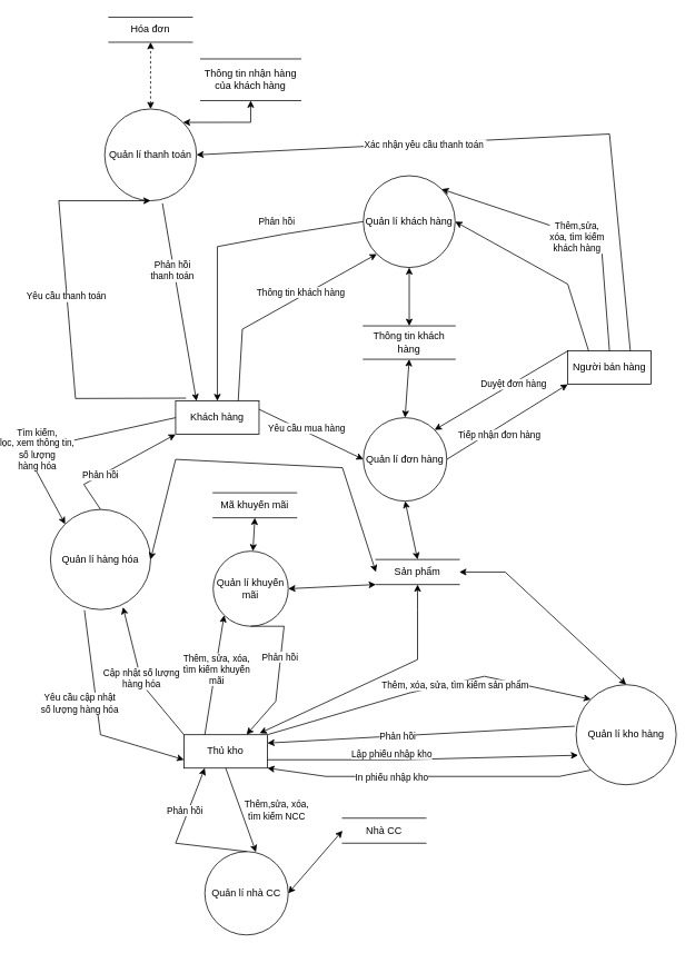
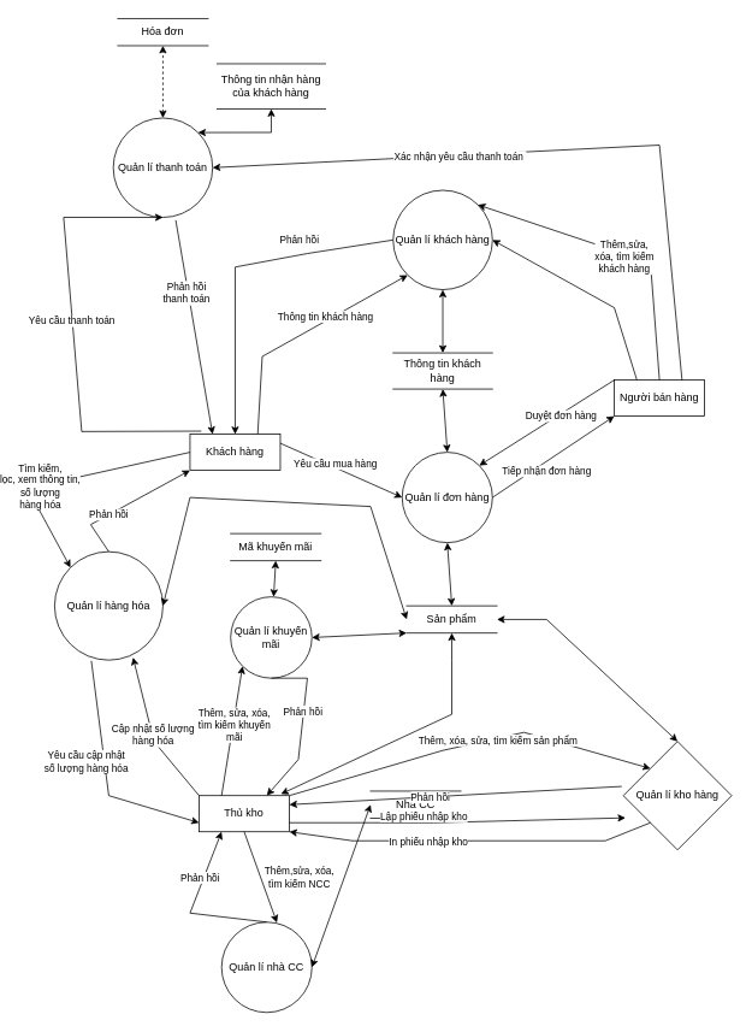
  <mxCell id="0" />
  <mxCell id="1" parent="0" />
  <mxCell id="2" value="Khách hàng" style="rounded=0;whiteSpace=wrap;html=1;" parent="1" vertex="1"><mxGeometry x="200" y="480" width="100" height="40" as="geometry" /></mxCell>
- <mxCell id="3" value="Quản lí đơn hàng" style="ellipse;whiteSpace=wrap;html=1;aspect=fixed;" parent="1" vertex="1"><mxGeometry x="425" y="500" width="100" height="100" as="geometry" /></mxCell>
+ <mxCell id="3" value="Quản lí đơn hàng" style="ellipse;whiteSpace=wrap;html=1;aspect=fixed;" parent="1" vertex="1"><mxGeometry x="435" y="500" width="100" height="100" as="geometry" /></mxCell>
  <mxCell id="4" value="Người bán hàng" style="rounded=0;whiteSpace=wrap;html=1;" parent="1" vertex="1"><mxGeometry x="670" y="420" width="100" height="40" as="geometry" /></mxCell>
  <mxCell id="5" value="" style="endArrow=classic;html=1;rounded=0;exitX=0;exitY=0;exitDx=0;exitDy=0;entryX=1;entryY=0;entryDx=0;entryDy=0;" parent="1" source="4" target="3" edge="1"><mxGeometry width="50" height="50" relative="1" as="geometry"><mxPoint x="695.6" y="504.48" as="sourcePoint" /><mxPoint x="525.355" y="510.005" as="targetPoint" /><Array as="points" /></mxGeometry></mxCell>
  <mxCell id="6" value="Duyệt đơn hàng" style="edgeLabel;html=1;align=center;verticalAlign=middle;resizable=0;points=[];" parent="5" vertex="1" connectable="0"><mxGeometry x="0.161" y="1" relative="1" as="geometry"><mxPoint x="27" y="-16" as="offset" /></mxGeometry></mxCell>
  <mxCell id="7" value="" style="endArrow=classic;html=1;rounded=0;exitX=1;exitY=0.5;exitDx=0;exitDy=0;entryX=0;entryY=1;entryDx=0;entryDy=0;" parent="1" source="3" target="4" edge="1"><mxGeometry width="50" height="50" relative="1" as="geometry"><mxPoint x="600" y="640" as="sourcePoint" /><mxPoint x="740" y="550" as="targetPoint" /></mxGeometry></mxCell>
  <mxCell id="8" value="Tiếp nhận đơn hàng" style="edgeLabel;html=1;align=center;verticalAlign=middle;resizable=0;points=[];" parent="7" vertex="1" connectable="0"><mxGeometry x="-0.421" y="2" relative="1" as="geometry"><mxPoint x="22" y="-2" as="offset" /></mxGeometry></mxCell>
  <mxCell id="9" value="" style="endArrow=classic;html=1;rounded=0;exitX=1;exitY=0.25;exitDx=0;exitDy=0;entryX=0;entryY=0.5;entryDx=0;entryDy=0;" parent="1" source="2" target="3" edge="1"><mxGeometry width="50" height="50" relative="1" as="geometry"><mxPoint x="410" y="730" as="sourcePoint" /><mxPoint x="460" y="680" as="targetPoint" /><Array as="points" /></mxGeometry></mxCell>
  <mxCell id="10" value="Yêu cầu mua hàng" style="edgeLabel;html=1;align=center;verticalAlign=middle;resizable=0;points=[];" parent="9" vertex="1" connectable="0"><mxGeometry x="-0.377" y="-2" relative="1" as="geometry"><mxPoint x="19" y="2" as="offset" /></mxGeometry></mxCell>
  <mxCell id="11" value="Sản phẩm" style="html=1;dashed=0;whiteSpace=wrap;shape=partialRectangle;right=0;left=0;" parent="1" vertex="1"><mxGeometry x="440" y="670" width="100" height="30" as="geometry" /></mxCell>
  <mxCell id="12" value="" style="endArrow=classic;startArrow=classic;html=1;rounded=0;entryX=0.5;entryY=1;entryDx=0;entryDy=0;exitX=0.5;exitY=0;exitDx=0;exitDy=0;" parent="1" source="11" target="3" edge="1"><mxGeometry width="50" height="50" relative="1" as="geometry"><mxPoint x="410" y="730" as="sourcePoint" /><mxPoint x="460" y="680" as="targetPoint" /></mxGeometry></mxCell>
  <mxCell id="13" value="Quản lí khách hàng" style="ellipse;whiteSpace=wrap;html=1;aspect=fixed;" parent="1" vertex="1"><mxGeometry x="425" y="210" width="110" height="110" as="geometry" /></mxCell>
  <mxCell id="14" value="" style="endArrow=classic;html=1;rounded=0;exitX=0.75;exitY=0;exitDx=0;exitDy=0;entryX=0;entryY=1;entryDx=0;entryDy=0;" parent="1" source="2" target="13" edge="1"><mxGeometry width="50" height="50" relative="1" as="geometry"><mxPoint x="410" y="530" as="sourcePoint" /><mxPoint x="460" y="480" as="targetPoint" /><Array as="points"><mxPoint x="280" y="394" /></Array></mxGeometry></mxCell>
  <mxCell id="15" value="Phản hồi" style="edgeLabel;html=1;align=center;verticalAlign=middle;resizable=0;points=[];" parent="14" vertex="1" connectable="0"><mxGeometry x="0.138" y="-2" relative="1" as="geometry"><mxPoint x="-20" y="-98" as="offset" /></mxGeometry></mxCell>
  <mxCell id="16" value="" style="endArrow=classic;html=1;rounded=0;exitX=0;exitY=0.5;exitDx=0;exitDy=0;entryX=0.5;entryY=0;entryDx=0;entryDy=0;" parent="1" source="13" target="2" edge="1"><mxGeometry width="50" height="50" relative="1" as="geometry"><mxPoint x="410" y="530" as="sourcePoint" /><mxPoint x="460" y="480" as="targetPoint" /><Array as="points"><mxPoint x="330" y="280" /><mxPoint x="250" y="295" /></Array></mxGeometry></mxCell>
  <mxCell id="17" value="Thông tin khách hàng" style="edgeLabel;html=1;align=center;verticalAlign=middle;resizable=0;points=[];" parent="16" vertex="1" connectable="0"><mxGeometry x="-0.228" relative="1" as="geometry"><mxPoint x="63" y="61" as="offset" /></mxGeometry></mxCell>
  <mxCell id="18" value="Thông tin khách hàng" style="html=1;dashed=0;whiteSpace=wrap;shape=partialRectangle;right=0;left=0;" parent="1" vertex="1"><mxGeometry x="425" y="390" width="110" height="40" as="geometry" /></mxCell>
  <mxCell id="19" value="" style="endArrow=classic;startArrow=classic;html=1;rounded=0;exitX=0.5;exitY=0;exitDx=0;exitDy=0;entryX=0.5;entryY=1;entryDx=0;entryDy=0;" parent="1" source="3" target="18" edge="1"><mxGeometry width="50" height="50" relative="1" as="geometry"><mxPoint x="410" y="530" as="sourcePoint" /><mxPoint x="460" y="480" as="targetPoint" /></mxGeometry></mxCell>
  <mxCell id="20" value="" style="endArrow=classic;startArrow=classic;html=1;rounded=0;entryX=0.5;entryY=1;entryDx=0;entryDy=0;exitX=0.5;exitY=0;exitDx=0;exitDy=0;" parent="1" source="18" target="13" edge="1"><mxGeometry width="50" height="50" relative="1" as="geometry"><mxPoint x="410" y="530" as="sourcePoint" /><mxPoint x="460" y="480" as="targetPoint" /></mxGeometry></mxCell>
  <mxCell id="21" value="" style="endArrow=classic;html=1;rounded=0;exitX=0.5;exitY=0;exitDx=0;exitDy=0;entryX=1;entryY=0;entryDx=0;entryDy=0;" parent="1" source="4" target="13" edge="1"><mxGeometry width="50" height="50" relative="1" as="geometry"><mxPoint x="410" y="530" as="sourcePoint" /><mxPoint x="460" y="480" as="targetPoint" /><Array as="points"><mxPoint x="710" y="290" /></Array></mxGeometry></mxCell>
  <mxCell id="22" value="Thêm,sửa,&lt;br&gt;xóa, tìm kiếm&lt;br&gt;khách hàng" style="edgeLabel;html=1;align=center;verticalAlign=middle;resizable=0;points=[];" parent="21" vertex="1" connectable="0"><mxGeometry x="-0.031" y="3" relative="1" as="geometry"><mxPoint as="offset" /></mxGeometry></mxCell>
  <mxCell id="23" value="" style="endArrow=classic;html=1;rounded=0;exitX=0.25;exitY=0;exitDx=0;exitDy=0;entryX=1;entryY=0.5;entryDx=0;entryDy=0;" parent="1" source="4" target="13" edge="1"><mxGeometry width="50" height="50" relative="1" as="geometry"><mxPoint x="410" y="530" as="sourcePoint" /><mxPoint x="460" y="480" as="targetPoint" /><Array as="points"><mxPoint x="670" y="340" /></Array></mxGeometry></mxCell>
  <mxCell id="24" value="Quản lí hàng hóa" style="ellipse;whiteSpace=wrap;html=1;aspect=fixed;" parent="1" vertex="1"><mxGeometry x="50" y="610" width="120" height="120" as="geometry" /></mxCell>
  <mxCell id="25" value="" style="endArrow=classic;html=1;rounded=0;exitX=0;exitY=0.5;exitDx=0;exitDy=0;entryX=0;entryY=0;entryDx=0;entryDy=0;" parent="1" source="2" target="24" edge="1"><mxGeometry width="50" height="50" relative="1" as="geometry"><mxPoint x="410" y="830" as="sourcePoint" /><mxPoint x="460" y="780" as="targetPoint" /><Array as="points"><mxPoint x="20" y="540" /></Array></mxGeometry></mxCell>
  <mxCell id="26" value="Tìm kiếm,&lt;br&gt;lọc, xem thông tin,&lt;br&gt;số lượng&lt;br&gt;hàng hóa" style="edgeLabel;html=1;align=center;verticalAlign=middle;resizable=0;points=[];" parent="25" vertex="1" connectable="0"><mxGeometry x="0.204" relative="1" as="geometry"><mxPoint as="offset" /></mxGeometry></mxCell>
  <mxCell id="27" value="" style="endArrow=classic;html=1;rounded=0;exitX=0.5;exitY=0;exitDx=0;exitDy=0;entryX=0;entryY=1;entryDx=0;entryDy=0;" parent="1" source="24" target="2" edge="1"><mxGeometry width="50" height="50" relative="1" as="geometry"><mxPoint x="410" y="730" as="sourcePoint" /><mxPoint x="460" y="680" as="targetPoint" /><Array as="points"><mxPoint x="90" y="580" /></Array></mxGeometry></mxCell>
  <mxCell id="28" value="Phản hồi" style="edgeLabel;html=1;align=center;verticalAlign=middle;resizable=0;points=[];" parent="27" vertex="1" connectable="0"><mxGeometry x="0.325" y="-1" relative="1" as="geometry"><mxPoint x="-43" y="22" as="offset" /></mxGeometry></mxCell>
  <mxCell id="29" value="" style="endArrow=classic;startArrow=classic;html=1;rounded=0;exitX=1;exitY=0.5;exitDx=0;exitDy=0;entryX=0;entryY=0.5;entryDx=0;entryDy=0;" parent="1" source="24" target="11" edge="1"><mxGeometry width="50" height="50" relative="1" as="geometry"><mxPoint x="410" y="730" as="sourcePoint" /><mxPoint x="460" y="680" as="targetPoint" /><Array as="points"><mxPoint x="200" y="550" /><mxPoint x="400" y="560" /></Array></mxGeometry></mxCell>
  <mxCell id="30" value="" style="endArrow=classic;startArrow=classic;html=1;rounded=0;exitX=0.907;exitY=-0.044;exitDx=0;exitDy=0;entryX=0.5;entryY=1;entryDx=0;entryDy=0;exitPerimeter=0;" parent="1" source="31" target="11" edge="1"><mxGeometry width="50" height="50" relative="1" as="geometry"><mxPoint x="355" y="830" as="sourcePoint" /><mxPoint x="460" y="780" as="targetPoint" /><Array as="points"><mxPoint x="490" y="790" /><mxPoint x="490" y="730" /></Array></mxGeometry></mxCell>
  <mxCell id="31" value="Thủ kho" style="rounded=0;whiteSpace=wrap;html=1;" parent="1" vertex="1"><mxGeometry x="210" y="880" width="100" height="40" as="geometry" /></mxCell>
- <mxCell id="32" value="Quản lí kho hàng" style="ellipse;whiteSpace=wrap;html=1;aspect=fixed;" parent="1" vertex="1"><mxGeometry x="680" y="820" width="120" height="120" as="geometry" /></mxCell>
+ <mxCell id="32" value="Quản lí kho hàng" style="rhombus;whiteSpace=wrap;html=1;aspect=fixed;" parent="1" vertex="1"><mxGeometry x="680" y="820" width="120" height="120" as="geometry" /></mxCell>
  <mxCell id="33" value="Quản lí nhà CC" style="ellipse;whiteSpace=wrap;html=1;aspect=fixed;" parent="1" vertex="1"><mxGeometry x="235" y="1020" width="100" height="100" as="geometry" /></mxCell>
  <mxCell id="34" value="" style="endArrow=classic;html=1;rounded=0;exitX=0.5;exitY=0;exitDx=0;exitDy=0;entryX=0.25;entryY=1;entryDx=0;entryDy=0;" parent="1" source="33" target="31" edge="1"><mxGeometry width="50" height="50" relative="1" as="geometry"><mxPoint x="410" y="1030" as="sourcePoint" /><mxPoint x="460" y="980" as="targetPoint" /><Array as="points"><mxPoint x="200" y="1010" /></Array></mxGeometry></mxCell>
  <mxCell id="35" value="Thêm,sửa, xóa,&lt;br&gt;tìm kiếm NCC" style="edgeLabel;html=1;align=center;verticalAlign=middle;resizable=0;points=[];" parent="34" vertex="1" connectable="0"><mxGeometry x="0.273" relative="1" as="geometry"><mxPoint x="109" y="-11" as="offset" /></mxGeometry></mxCell>
  <mxCell id="36" value="" style="endArrow=classic;html=1;rounded=0;exitX=0.5;exitY=1;exitDx=0;exitDy=0;entryX=0.613;entryY=0.006;entryDx=0;entryDy=0;entryPerimeter=0;" parent="1" source="31" target="33" edge="1"><mxGeometry width="50" height="50" relative="1" as="geometry"><mxPoint x="300" y="870" as="sourcePoint" /><mxPoint x="301.6" y="946.9" as="targetPoint" /></mxGeometry></mxCell>
  <mxCell id="37" value="Phản hồi" style="edgeLabel;html=1;align=center;verticalAlign=middle;resizable=0;points=[];" parent="36" vertex="1" connectable="0"><mxGeometry x="-0.236" y="-3" relative="1" as="geometry"><mxPoint x="-61" y="11" as="offset" /></mxGeometry></mxCell>
  <mxCell id="38" value="" style="endArrow=classic;html=1;rounded=0;exitX=1;exitY=0;exitDx=0;exitDy=0;entryX=0;entryY=0;entryDx=0;entryDy=0;" parent="1" source="31" target="32" edge="1"><mxGeometry width="50" height="50" relative="1" as="geometry"><mxPoint x="410" y="1030" as="sourcePoint" /><mxPoint x="460" y="980" as="targetPoint" /><Array as="points"><mxPoint x="480" y="830" /><mxPoint x="570" y="810" /></Array></mxGeometry></mxCell>
  <mxCell id="39" value="Thêm, xóa, sửa, tìm kiếm sản phẩm" style="edgeLabel;html=1;align=center;verticalAlign=middle;resizable=0;points=[];" parent="38" vertex="1" connectable="0"><mxGeometry x="-0.205" relative="1" as="geometry"><mxPoint x="72" y="-15" as="offset" /></mxGeometry></mxCell>
  <mxCell id="40" value="" style="endArrow=classic;html=1;rounded=0;exitX=0;exitY=1;exitDx=0;exitDy=0;entryX=1;entryY=1;entryDx=0;entryDy=0;" parent="1" source="32" target="31" edge="1"><mxGeometry width="50" height="50" relative="1" as="geometry"><mxPoint x="689.12" y="952.44" as="sourcePoint" /><mxPoint x="290.88" y="970" as="targetPoint" /><Array as="points"><mxPoint x="660" y="930" /><mxPoint x="380" y="930" /></Array></mxGeometry></mxCell>
  <mxCell id="41" value="In phiếu nhập kho" style="edgeLabel;html=1;align=center;verticalAlign=middle;resizable=0;points=[];" parent="40" vertex="1" connectable="0"><mxGeometry x="0.234" relative="1" as="geometry"><mxPoint as="offset" /></mxGeometry></mxCell>
  <mxCell id="42" value="" style="endArrow=classic;startArrow=classic;html=1;rounded=0;entryX=0.5;entryY=0;entryDx=0;entryDy=0;exitX=1;exitY=0.5;exitDx=0;exitDy=0;" parent="1" source="11" target="32" edge="1"><mxGeometry width="50" height="50" relative="1" as="geometry"><mxPoint x="410" y="930" as="sourcePoint" /><mxPoint x="460" y="880" as="targetPoint" /><Array as="points"><mxPoint x="595" y="685" /></Array></mxGeometry></mxCell>
  <mxCell id="43" value="" style="endArrow=classic;html=1;rounded=0;exitX=0.339;exitY=1.006;exitDx=0;exitDy=0;exitPerimeter=0;entryX=0;entryY=0.75;entryDx=0;entryDy=0;" parent="1" source="24" target="31" edge="1"><mxGeometry width="50" height="50" relative="1" as="geometry"><mxPoint x="140" y="800.36" as="sourcePoint" /><mxPoint x="253.76" y="859.64" as="targetPoint" /><Array as="points"><mxPoint x="110" y="880" /></Array></mxGeometry></mxCell>
  <mxCell id="44" value="Yêu cầu cập nhật&lt;br&gt;số lượng hàng hóa" style="edgeLabel;html=1;align=center;verticalAlign=middle;resizable=0;points=[];" parent="43" vertex="1" connectable="0"><mxGeometry x="-0.017" y="-3" relative="1" as="geometry"><mxPoint x="-19" y="-13" as="offset" /></mxGeometry></mxCell>
  <mxCell id="45" value="" style="endArrow=classic;html=1;rounded=0;exitX=0;exitY=0;exitDx=0;exitDy=0;entryX=0.724;entryY=0.976;entryDx=0;entryDy=0;entryPerimeter=0;" parent="1" source="31" target="24" edge="1"><mxGeometry width="50" height="50" relative="1" as="geometry"><mxPoint x="410" y="830" as="sourcePoint" /><mxPoint x="460" y="780" as="targetPoint" /><Array as="points"><mxPoint x="160" y="820" /></Array></mxGeometry></mxCell>
  <mxCell id="46" value="Cập nhật số lượng&lt;br&gt;hàng hóa" style="edgeLabel;html=1;align=center;verticalAlign=middle;resizable=0;points=[];" parent="45" vertex="1" connectable="0"><mxGeometry x="-0.019" y="2" relative="1" as="geometry"><mxPoint x="2" y="-1" as="offset" /></mxGeometry></mxCell>
- <mxCell id="47" value="Nhà CC" style="html=1;dashed=0;whiteSpace=wrap;shape=partialRectangle;right=0;left=0;" parent="1" vertex="1"><mxGeometry x="400" y="980" width="100" height="30" as="geometry" /></mxCell>
+ <mxCell id="47" value="Nhà CC" style="html=1;dashed=0;whiteSpace=wrap;shape=partialRectangle;right=0;left=0;" parent="1" vertex="1"><mxGeometry x="400" y="875" width="100" height="30" as="geometry" /></mxCell>
  <mxCell id="48" value="" style="endArrow=classic;startArrow=classic;html=1;rounded=0;exitX=0;exitY=0.5;exitDx=0;exitDy=0;entryX=1;entryY=0.5;entryDx=0;entryDy=0;" parent="1" source="47" target="33" edge="1"><mxGeometry width="50" height="50" relative="1" as="geometry"><mxPoint x="410" y="930" as="sourcePoint" /><mxPoint x="460" y="880" as="targetPoint" /><Array as="points" /></mxGeometry></mxCell>
  <mxCell id="49" value="" style="endArrow=classic;html=1;rounded=0;exitX=1;exitY=0.75;exitDx=0;exitDy=0;entryX=0.02;entryY=0.705;entryDx=0;entryDy=0;entryPerimeter=0;" parent="1" source="31" target="32" edge="1"><mxGeometry width="50" height="50" relative="1" as="geometry"><mxPoint x="410" y="830" as="sourcePoint" /><mxPoint x="460" y="780" as="targetPoint" /><Array as="points"><mxPoint x="470" y="910" /></Array></mxGeometry></mxCell>
  <mxCell id="50" value="Lập phiếu nhập kho" style="edgeLabel;html=1;align=center;verticalAlign=middle;resizable=0;points=[];" parent="49" vertex="1" connectable="0"><mxGeometry x="-0.222" relative="1" as="geometry"><mxPoint x="3" y="-8" as="offset" /></mxGeometry></mxCell>
  <mxCell id="51" value="Quản lí thanh toán" style="ellipse;whiteSpace=wrap;html=1;aspect=fixed;" parent="1" vertex="1"><mxGeometry x="115" y="130" width="110" height="110" as="geometry" /></mxCell>
  <mxCell id="52" value="Hóa đơn" style="html=1;dashed=0;whiteSpace=wrap;shape=partialRectangle;right=0;left=0;" parent="1" vertex="1"><mxGeometry x="120" y="20" width="100" height="30" as="geometry" /></mxCell>
  <mxCell id="53" value="" style="endArrow=classic;html=1;rounded=0;exitX=0.125;exitY=-0.085;exitDx=0;exitDy=0;exitPerimeter=0;entryX=0.5;entryY=1;entryDx=0;entryDy=0;" parent="1" source="2" target="51" edge="1"><mxGeometry width="50" height="50" relative="1" as="geometry"><mxPoint x="380" y="330" as="sourcePoint" /><mxPoint x="430" y="280" as="targetPoint" /><Array as="points"><mxPoint x="80" y="477" /><mxPoint x="60" y="240" /></Array></mxGeometry></mxCell>
  <mxCell id="54" value="Yêu cầu thanh toán" style="edgeLabel;html=1;align=center;verticalAlign=middle;resizable=0;points=[];" parent="53" vertex="1" connectable="0"><mxGeometry x="0.067" y="1" relative="1" as="geometry"><mxPoint as="offset" /></mxGeometry></mxCell>
  <mxCell id="55" value="" style="endArrow=classic;html=1;rounded=0;exitX=0.629;exitY=1.028;exitDx=0;exitDy=0;exitPerimeter=0;entryX=0.25;entryY=0;entryDx=0;entryDy=0;" parent="1" source="51" target="2" edge="1"><mxGeometry width="50" height="50" relative="1" as="geometry"><mxPoint x="380" y="330" as="sourcePoint" /><mxPoint x="430" y="280" as="targetPoint" /></mxGeometry></mxCell>
  <mxCell id="56" value="Phản hồi&lt;br&gt;thanh toán" style="edgeLabel;html=1;align=center;verticalAlign=middle;resizable=0;points=[];" parent="55" vertex="1" connectable="0"><mxGeometry x="-0.325" y="-2" relative="1" as="geometry"><mxPoint as="offset" /></mxGeometry></mxCell>
  <mxCell id="57" value="" style="endArrow=classic;startArrow=classic;html=1;rounded=0;exitX=0.5;exitY=0;exitDx=0;exitDy=0;entryX=0.5;entryY=1;entryDx=0;entryDy=0;dashed=1;" parent="1" source="51" target="52" edge="1"><mxGeometry width="50" height="50" relative="1" as="geometry"><mxPoint x="380" y="240" as="sourcePoint" /><mxPoint x="430" y="190" as="targetPoint" /></mxGeometry></mxCell>
  <mxCell id="58" value="" style="endArrow=classic;html=1;rounded=0;exitX=0.75;exitY=0;exitDx=0;exitDy=0;entryX=1;entryY=0.5;entryDx=0;entryDy=0;" parent="1" source="4" target="51" edge="1"><mxGeometry width="50" height="50" relative="1" as="geometry"><mxPoint x="380" y="240" as="sourcePoint" /><mxPoint x="430" y="190" as="targetPoint" /><Array as="points"><mxPoint x="720" y="160" /></Array></mxGeometry></mxCell>
  <mxCell id="59" value="Xác nhận yêu cầu thanh toán&amp;nbsp;" style="edgeLabel;html=1;align=center;verticalAlign=middle;resizable=0;points=[];" parent="58" vertex="1" connectable="0"><mxGeometry x="0.277" y="1" relative="1" as="geometry"><mxPoint as="offset" /></mxGeometry></mxCell>
  <mxCell id="60" value="Thông tin nhận hàng của khách hàng" style="html=1;dashed=0;whiteSpace=wrap;shape=partialRectangle;right=0;left=0;" parent="1" vertex="1"><mxGeometry x="230" y="70" width="120" height="50" as="geometry" /></mxCell>
  <mxCell id="61" value="" style="endArrow=classic;startArrow=classic;html=1;rounded=0;exitX=1;exitY=0;exitDx=0;exitDy=0;entryX=0.5;entryY=1;entryDx=0;entryDy=0;" parent="1" source="51" target="60" edge="1"><mxGeometry width="50" height="50" relative="1" as="geometry"><mxPoint x="420" y="290" as="sourcePoint" /><mxPoint x="470" y="240" as="targetPoint" /><Array as="points"><mxPoint x="290" y="146" /></Array></mxGeometry></mxCell>
  <mxCell id="62" value="Quản lí khuyến mãi" style="ellipse;whiteSpace=wrap;html=1;aspect=fixed;" parent="1" vertex="1"><mxGeometry x="245" y="660" width="90" height="90" as="geometry" /></mxCell>
  <mxCell id="63" value="" style="endArrow=classic;startArrow=classic;html=1;rounded=0;entryX=0;entryY=1;entryDx=0;entryDy=0;exitX=1;exitY=0.5;exitDx=0;exitDy=0;" parent="1" source="62" target="11" edge="1"><mxGeometry width="50" height="50" relative="1" as="geometry"><mxPoint x="310" y="670" as="sourcePoint" /><mxPoint x="360" y="620" as="targetPoint" /></mxGeometry></mxCell>
  <mxCell id="64" value="" style="endArrow=classic;html=1;rounded=0;exitX=0.25;exitY=0;exitDx=0;exitDy=0;entryX=0;entryY=1;entryDx=0;entryDy=0;" parent="1" source="31" target="62" edge="1"><mxGeometry width="50" height="50" relative="1" as="geometry"><mxPoint x="350" y="820" as="sourcePoint" /><mxPoint x="400" y="770" as="targetPoint" /></mxGeometry></mxCell>
  <mxCell id="65" value="Thêm, sửa, xóa,&lt;br&gt;tìm kiếm khuyến&lt;br&gt;mãi" style="edgeLabel;html=1;align=center;verticalAlign=middle;resizable=0;points=[];" parent="64" vertex="1" connectable="0"><mxGeometry x="0.104" relative="1" as="geometry"><mxPoint x="1" as="offset" /></mxGeometry></mxCell>
  <mxCell id="66" value="" style="endArrow=classic;html=1;rounded=0;exitX=0.5;exitY=1;exitDx=0;exitDy=0;entryX=0.75;entryY=0;entryDx=0;entryDy=0;" parent="1" source="62" target="31" edge="1"><mxGeometry width="50" height="50" relative="1" as="geometry"><mxPoint x="350" y="820" as="sourcePoint" /><mxPoint x="400" y="770" as="targetPoint" /><Array as="points"><mxPoint x="330" y="750" /><mxPoint x="320" y="840" /></Array></mxGeometry></mxCell>
  <mxCell id="67" value="Phản hồi" style="edgeLabel;html=1;align=center;verticalAlign=middle;resizable=0;points=[];" parent="66" vertex="1" connectable="0"><mxGeometry x="-0.16" y="-1" relative="1" as="geometry"><mxPoint as="offset" /></mxGeometry></mxCell>
  <mxCell id="68" value="Mã khuyến mãi" style="html=1;dashed=0;whiteSpace=wrap;shape=partialRectangle;right=0;left=0;" parent="1" vertex="1"><mxGeometry x="245" y="590" width="100" height="30" as="geometry" /></mxCell>
  <mxCell id="69" value="" style="endArrow=classic;startArrow=classic;html=1;rounded=0;entryX=0.5;entryY=1;entryDx=0;entryDy=0;" parent="1" source="62" target="68" edge="1"><mxGeometry width="50" height="50" relative="1" as="geometry"><mxPoint x="350" y="720" as="sourcePoint" /><mxPoint x="400" y="670" as="targetPoint" /></mxGeometry></mxCell>
  <mxCell id="70" value="" style="endArrow=classic;html=1;rounded=0;exitX=-0.014;exitY=0.415;exitDx=0;exitDy=0;exitPerimeter=0;entryX=1;entryY=0.25;entryDx=0;entryDy=0;" parent="1" source="32" target="31" edge="1"><mxGeometry width="50" height="50" relative="1" as="geometry"><mxPoint x="440" y="920" as="sourcePoint" /><mxPoint x="490" y="870" as="targetPoint" /></mxGeometry></mxCell>
  <mxCell id="71" value="Phản hồi" style="edgeLabel;html=1;align=center;verticalAlign=middle;resizable=0;points=[];" parent="70" vertex="1" connectable="0"><mxGeometry x="0.155" relative="1" as="geometry"><mxPoint as="offset" /></mxGeometry></mxCell>
